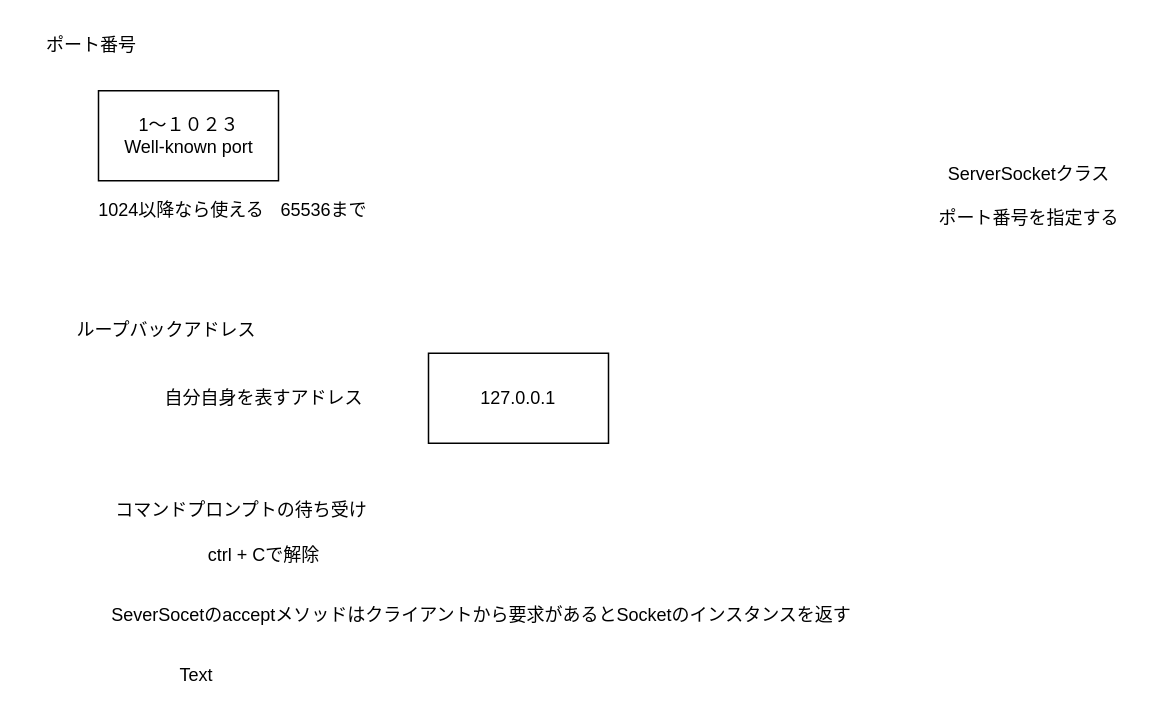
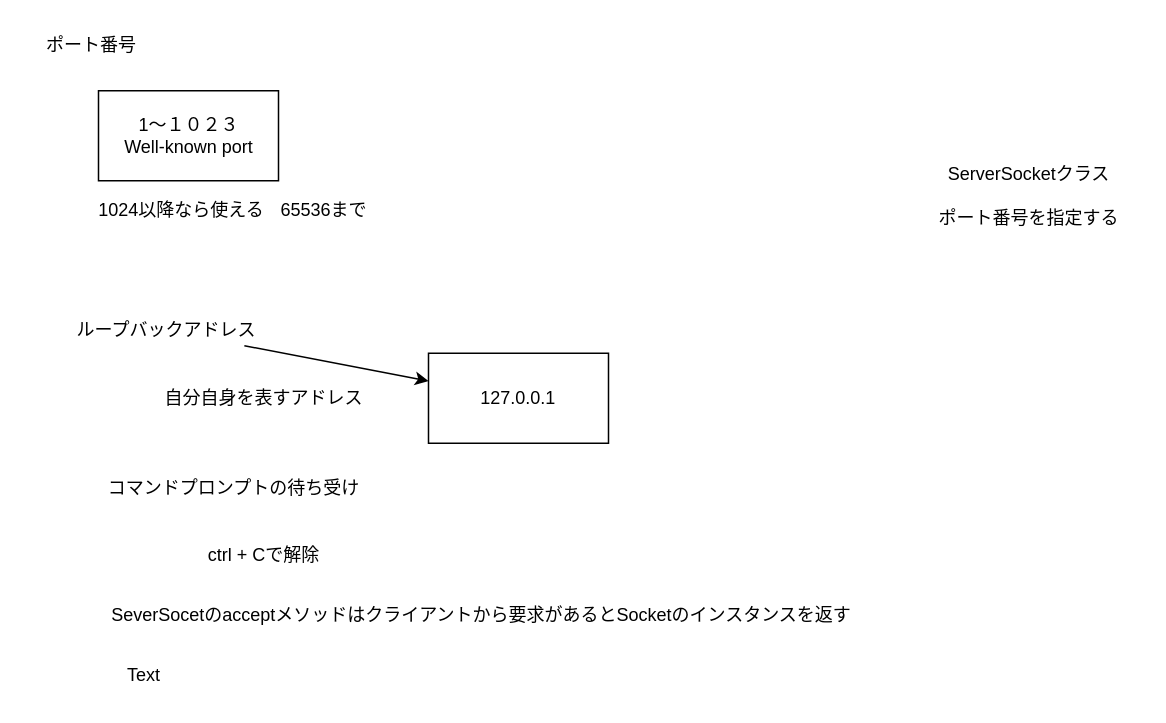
  <mxCell id="0" />
  <mxCell id="1" parent="0" />
  <mxCell id="2" value="1～１０２３&lt;br&gt;Well-known port&lt;br&gt;" style="text;html=1;align=center;verticalAlign=middle;resizable=0;points=[];autosize=1;strokeColor=none;" parent="1" vertex="1"><mxGeometry x="75" y="75" width="100" height="30" as="geometry" /></mxCell>
  <mxCell id="3" value="" style="whiteSpace=wrap;html=1;fillColor=none;" parent="1" vertex="1"><mxGeometry x="65" y="60" width="120" height="60" as="geometry" /></mxCell>
  <mxCell id="4" value="1024以降なら使える" style="text;html=1;align=center;verticalAlign=middle;resizable=0;points=[];autosize=1;strokeColor=none;" parent="1" vertex="1"><mxGeometry x="55" y="130" width="130" height="20" as="geometry" /></mxCell>
  <mxCell id="5" value="ポート番号" style="text;html=1;align=center;verticalAlign=middle;resizable=0;points=[];autosize=1;strokeColor=none;" parent="1" vertex="1"><mxGeometry x="20" y="20" width="80" height="20" as="geometry" /></mxCell>
  <mxCell id="6" value="65536まで" style="text;html=1;align=center;verticalAlign=middle;resizable=0;points=[];autosize=1;strokeColor=none;" parent="1" vertex="1"><mxGeometry x="180" y="130" width="70" height="20" as="geometry" /></mxCell>
+ <mxCell id="7" value="" style="edgeStyle=none;html=1;" parent="1" source="8" target="9" edge="1"><mxGeometry relative="1" as="geometry" /></mxCell>
  <mxCell id="8" value="ループバックアドレス" style="text;html=1;align=center;verticalAlign=middle;resizable=0;points=[];autosize=1;strokeColor=none;" parent="1" vertex="1"><mxGeometry x="40" y="210" width="140" height="20" as="geometry" /></mxCell>
  <mxCell id="9" value="127.0.0.1" style="whiteSpace=wrap;html=1;fillColor=none;" parent="1" vertex="1"><mxGeometry x="285" y="235" width="120" height="60" as="geometry" /></mxCell>
  <mxCell id="10" value="自分自身を表すアドレス" style="text;html=1;align=center;verticalAlign=middle;resizable=0;points=[];autosize=1;strokeColor=none;" parent="1" vertex="1"><mxGeometry x="100" y="255" width="150" height="20" as="geometry" /></mxCell>
- <mxCell id="11" value="コマンドプロンプトの待ち受け&lt;br&gt;" style="text;html=1;align=center;verticalAlign=middle;resizable=0;points=[];autosize=1;strokeColor=none;" parent="1" vertex="1"><mxGeometry x="70" y="330" width="180" height="20" as="geometry" /></mxCell>
+ <mxCell id="11" value="コマンドプロンプトの待ち受け&lt;br&gt;" style="text;html=1;align=center;verticalAlign=middle;resizable=0;points=[];autosize=1;strokeColor=none;" parent="1" vertex="1"><mxGeometry x="65" y="315" width="180" height="20" as="geometry" /></mxCell>
  <mxCell id="12" value="ctrl + Cで解除" style="text;html=1;align=center;verticalAlign=middle;resizable=0;points=[];autosize=1;strokeColor=none;" parent="1" vertex="1"><mxGeometry x="130" y="360" width="90" height="20" as="geometry" /></mxCell>
  <mxCell id="13" value="SeverSocetのacceptメソッドはクライアントから要求があるとSocketのインスタンスを返す" style="text;html=1;align=center;verticalAlign=middle;resizable=0;points=[];autosize=1;strokeColor=none;" parent="1" vertex="1"><mxGeometry x="65" y="400" width="510" height="20" as="geometry" /></mxCell>
- <mxCell id="14" value="Text" style="text;html=1;align=center;verticalAlign=middle;resizable=0;points=[];autosize=1;strokeColor=none;" parent="1" vertex="1"><mxGeometry x="110" y="440" width="40" height="20" as="geometry" /></mxCell>
+ <mxCell id="14" value="Text" style="text;html=1;align=center;verticalAlign=middle;resizable=0;points=[];autosize=1;strokeColor=none;" parent="1" vertex="1"><mxGeometry x="75" y="440" width="40" height="20" as="geometry" /></mxCell>
  <mxCell id="15" value="ServerSocketクラス&lt;br&gt;&lt;br&gt;ポート番号を指定する&lt;br&gt;" style="text;html=1;align=center;verticalAlign=middle;resizable=0;points=[];autosize=1;strokeColor=none;" vertex="1" parent="1"><mxGeometry x="615" y="105" width="140" height="50" as="geometry" /></mxCell>
